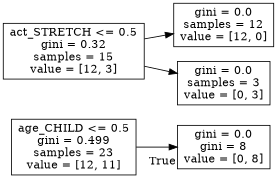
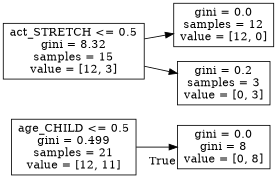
  digraph {
    rankdir=LR
    node [shape=box]
-   n1 [label="age_CHILD <= 0.5\ngini = 0.499\nsamples = 23\nvalue = [12, 11]"]
+   n1 [label="age_CHILD <= 0.5\ngini = 0.499\nsamples = 21\nvalue = [12, 11]"]
    n2 [label="gini = 0.0\ngini = 8\nvalue = [0, 8]"]
-   n3 [label="act_STRETCH <= 0.5\ngini = 0.32\nsamples = 15\nvalue = [12, 3]"]
+   n3 [label="act_STRETCH <= 0.5\ngini = 8.32\nsamples = 15\nvalue = [12, 3]"]
    n4 [label="gini = 0.0\nsamples = 12\nvalue = [12, 0]"]
-   n5 [label="gini = 0.0\nsamples = 3\nvalue = [0, 3]"]
+   n5 [label="gini = 0.2\nsamples = 3\nvalue = [0, 3]"]
    n1 -> n2 [headlabel=True labelangle=45 labeldistance=2.5]
    n3 -> n4
    n3 -> n5
  }
